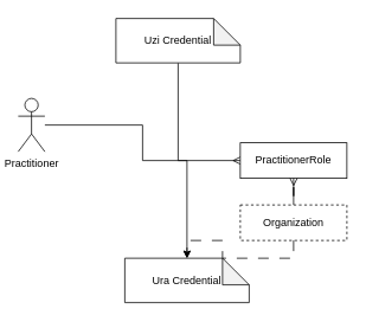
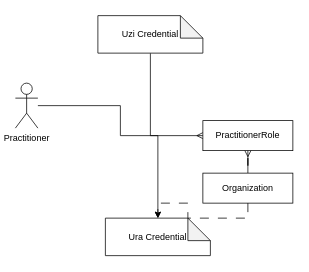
  <mxCell id="0" />
  <mxCell id="1" parent="0" />
  <mxCell id="2" style="edgeStyle=orthogonalEdgeStyle;rounded=0;orthogonalLoop=1;jettySize=auto;html=1;endArrow=ERmany;endFill=0;" edge="1" parent="1" source="3" target="6"><mxGeometry relative="1" as="geometry"><Array as="points"><mxPoint x="160" y="140" /><mxPoint x="160" y="180" /></Array></mxGeometry></mxCell>
  <mxCell id="3" value="Practitioner" style="shape=umlActor;verticalLabelPosition=bottom;verticalAlign=top;html=1;outlineConnect=0;" vertex="1" parent="1"><mxGeometry x="20" y="110" width="30" height="60" as="geometry" /></mxCell>
  <mxCell id="4" style="edgeStyle=orthogonalEdgeStyle;rounded=0;orthogonalLoop=1;jettySize=auto;html=1;" edge="1" parent="1" source="5" target="9"><mxGeometry relative="1" as="geometry" /></mxCell>
  <mxCell id="5" value="&lt;div style=&quot;text-align: start;&quot;&gt;&lt;div&gt;Uzi Credential&lt;/div&gt;&lt;div&gt;&lt;/div&gt;&lt;div&gt;&lt;/div&gt;&lt;/div&gt;&lt;div style=&quot;text-align: start;&quot;&gt;&lt;div&gt;&lt;/div&gt;&lt;/div&gt;" style="shape=note;whiteSpace=wrap;html=1;backgroundOutline=1;darkOpacity=0.05;" vertex="1" parent="1"><mxGeometry x="130" y="20" width="140" height="50" as="geometry" /></mxCell>
  <mxCell id="6" value="&lt;div style=&quot;text-align: start;&quot;&gt;PractitionerRole&lt;/div&gt;&lt;div style=&quot;text-align: start;&quot;&gt;&lt;div&gt;&lt;/div&gt;&lt;/div&gt;" style="rounded=0;whiteSpace=wrap;html=1;" vertex="1" parent="1"><mxGeometry x="270" y="160" width="120" height="40" as="geometry" /></mxCell>
  <mxCell id="7" style="edgeStyle=orthogonalEdgeStyle;rounded=0;orthogonalLoop=1;jettySize=auto;html=1;entryX=0.5;entryY=1;entryDx=0;entryDy=0;endArrow=ERmany;endFill=0;" edge="1" parent="1" source="8" target="6"><mxGeometry relative="1" as="geometry" /></mxCell>
- <mxCell id="8" value="&lt;div style=&quot;text-align: start;&quot;&gt;Organization&lt;br&gt;&lt;/div&gt;&lt;div style=&quot;text-align: start;&quot;&gt;&lt;div&gt;&lt;/div&gt;&lt;/div&gt;" style="rounded=0;whiteSpace=wrap;html=1;dashed=1;" vertex="1" parent="1"><mxGeometry x="270" y="230" width="120" height="40" as="geometry" /></mxCell>
+ <mxCell id="8" value="&lt;div style=&quot;text-align: start;&quot;&gt;Organization&lt;br&gt;&lt;/div&gt;&lt;div style=&quot;text-align: start;&quot;&gt;&lt;div&gt;&lt;/div&gt;&lt;/div&gt;" style="rounded=0;whiteSpace=wrap;html=1;" vertex="1" parent="1"><mxGeometry x="270" y="230" width="120" height="40" as="geometry" /></mxCell>
  <mxCell id="9" value="&lt;div style=&quot;text-align: start;&quot;&gt;&lt;div&gt;Ura Credential&lt;br&gt;&lt;/div&gt;&lt;div&gt;&lt;/div&gt;&lt;div&gt;&lt;/div&gt;&lt;/div&gt;&lt;div style=&quot;text-align: start;&quot;&gt;&lt;div&gt;&lt;/div&gt;&lt;/div&gt;" style="shape=note;whiteSpace=wrap;html=1;backgroundOutline=1;darkOpacity=0.05;" vertex="1" parent="1"><mxGeometry x="140" y="290" width="140" height="50" as="geometry" /></mxCell>
  <mxCell id="10" style="edgeStyle=orthogonalEdgeStyle;rounded=0;orthogonalLoop=1;jettySize=auto;html=1;entryX=0.5;entryY=0;entryDx=0;entryDy=0;entryPerimeter=0;dashed=1;dashPattern=12 12;" edge="1" parent="1" source="8" target="9"><mxGeometry relative="1" as="geometry" /></mxCell>
